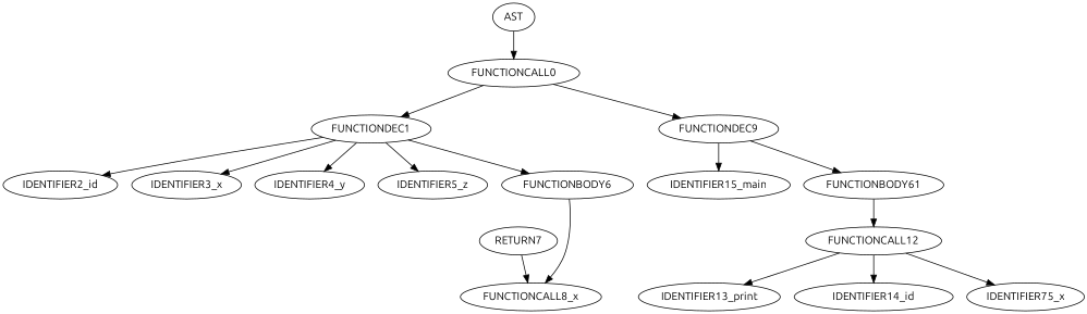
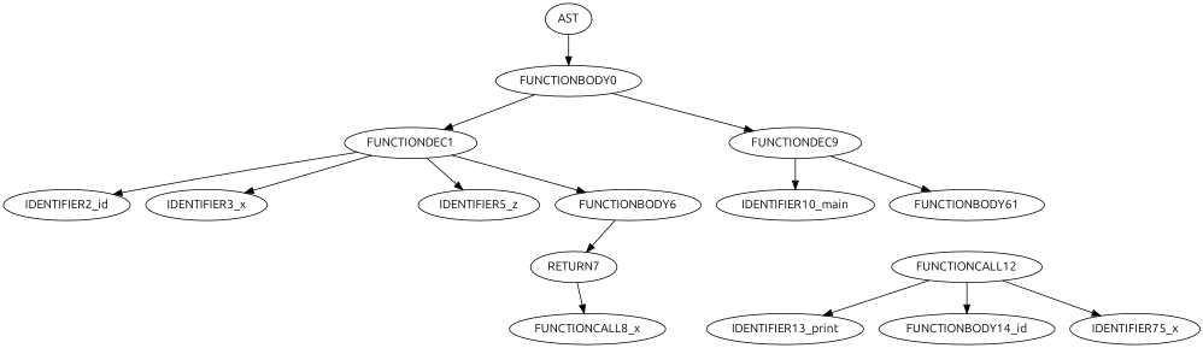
  digraph {
    fontname=Ubuntu
    node [fontname=Ubuntu]
    edge [fontname=Ubuntu]
    AST
-   FUNCTIONBODY0 [label=FUNCTIONCALL0]
+   FUNCTIONBODY0
    FUNCTIONDEC1
    FUNCTIONDEC9
    IDENTIFIER2_id
    IDENTIFIER3_x
-   IDENTIFIER4_y
    IDENTIFIER5_z
    FUNCTIONBODY6
-   IDENTIFIER10_main [label=IDENTIFIER15_main]
+   IDENTIFIER10_main
    n11 [label=FUNCTIONBODY61]
    RETURN7
    n13 [label=FUNCTIONCALL8_x]
    FUNCTIONCALL12
    IDENTIFIER13_print
-   IDENTIFIER14_id
+   IDENTIFIER14_id [label=FUNCTIONBODY14_id]
    n17 [label=IDENTIFIER75_x]
    AST -> FUNCTIONBODY0
    FUNCTIONBODY0 -> FUNCTIONDEC1
    FUNCTIONBODY0 -> FUNCTIONDEC9
    FUNCTIONDEC1 -> IDENTIFIER2_id
    FUNCTIONDEC1 -> IDENTIFIER3_x
-   FUNCTIONDEC1 -> IDENTIFIER4_y
    FUNCTIONDEC1 -> IDENTIFIER5_z
    FUNCTIONDEC1 -> FUNCTIONBODY6
    FUNCTIONDEC9 -> IDENTIFIER10_main
    FUNCTIONDEC9 -> n11
-   FUNCTIONBODY6 -> n13
-   n11 -> FUNCTIONCALL12
+   FUNCTIONBODY6 -> RETURN7
    RETURN7 -> n13
    FUNCTIONCALL12 -> IDENTIFIER13_print
    FUNCTIONCALL12 -> IDENTIFIER14_id
    FUNCTIONCALL12 -> n17
  }
